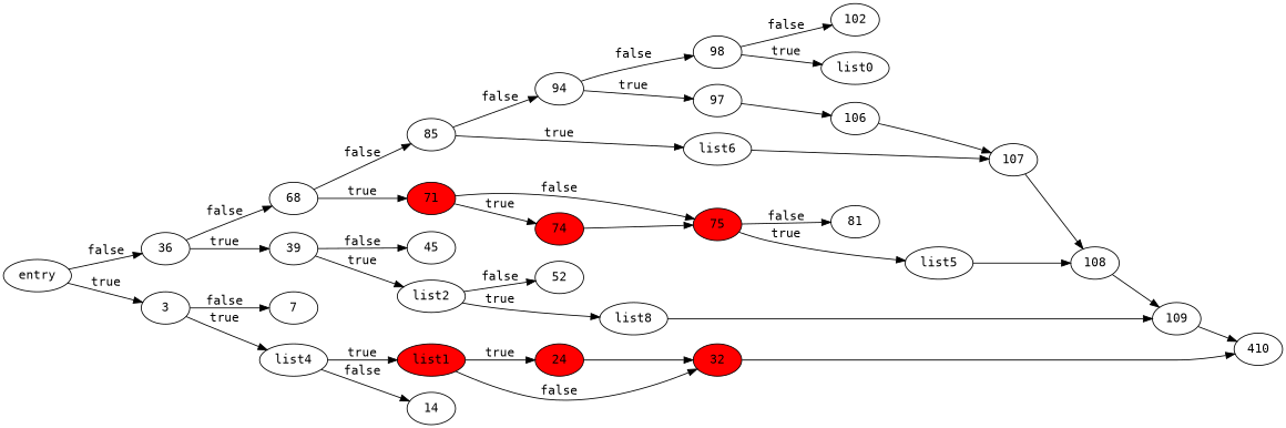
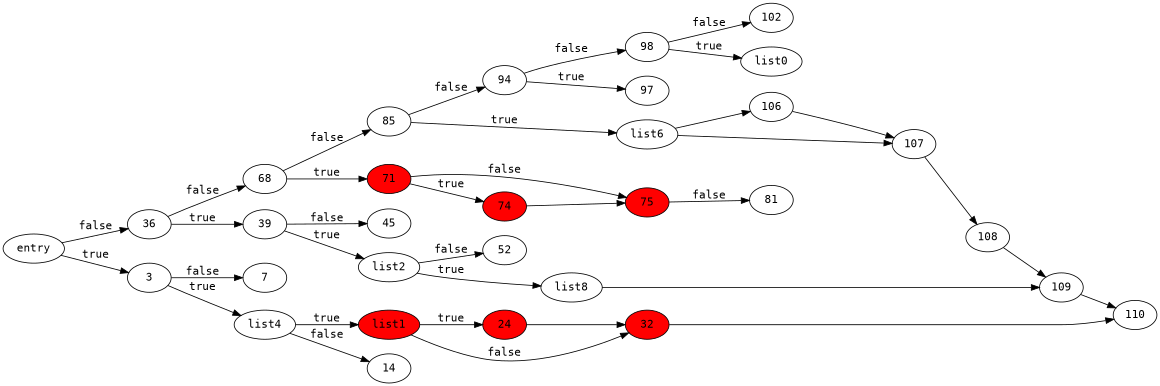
  digraph {
    fontname="DejaVu Sans Mono"
    rankdir=LR
    node [fillcolor=white fontname="DejaVu Sans Mono" style=filled]
    edge [fontname="DejaVu Sans Mono"]
    n1 [label=entry]
    36
    3
    68
    39
    7
    list4
    85
    71 [fillcolor=red]
    45
    list2
    list1 [fillcolor=red]
    14
    24 [fillcolor=red]
    32 [fillcolor=red]
-   110 [label=410]
+   110
    94
    list6
    75 [fillcolor=red]
    74 [fillcolor=red]
    52
    n22 [label=list8]
    98
    97
    107
    81
-   list5
    108
    102
    list0
    106
    109
    n1 -> 36 [label=false]
    n1 -> 3 [label=true]
    36 -> 68 [label=false]
    36 -> 39 [label=true]
    3 -> 7 [label=false]
    3 -> list4 [label=true]
    68 -> 85 [label=false]
    68 -> 71 [label=true]
    39 -> 45 [label=false]
    39 -> list2 [label=true]
    list4 -> list1 [label=true]
    list4 -> 14 [label=false]
    85 -> 94 [label=false]
    85 -> list6 [label=true]
    71 -> 75 [label=false]
    71 -> 74 [label=true]
    list2 -> 52 [label=false]
    list2 -> n22 [label=true]
    list1 -> 24 [label=true]
    list1 -> 32 [label=false]
    24 -> 32
    32 -> 110
    94 -> 98 [label=false]
    94 -> 97 [label=true]
    list6 -> 107
    75 -> 81 [label=false]
-   75 -> list5 [label=true]
    74 -> 75
    n22 -> 109
    98 -> 102 [label=false]
    98 -> list0 [label=true]
-   97 -> 106
+   list6 -> 106
    107 -> 108
-   list5 -> 108
    108 -> 109
    106 -> 107
    109 -> 110
  }
